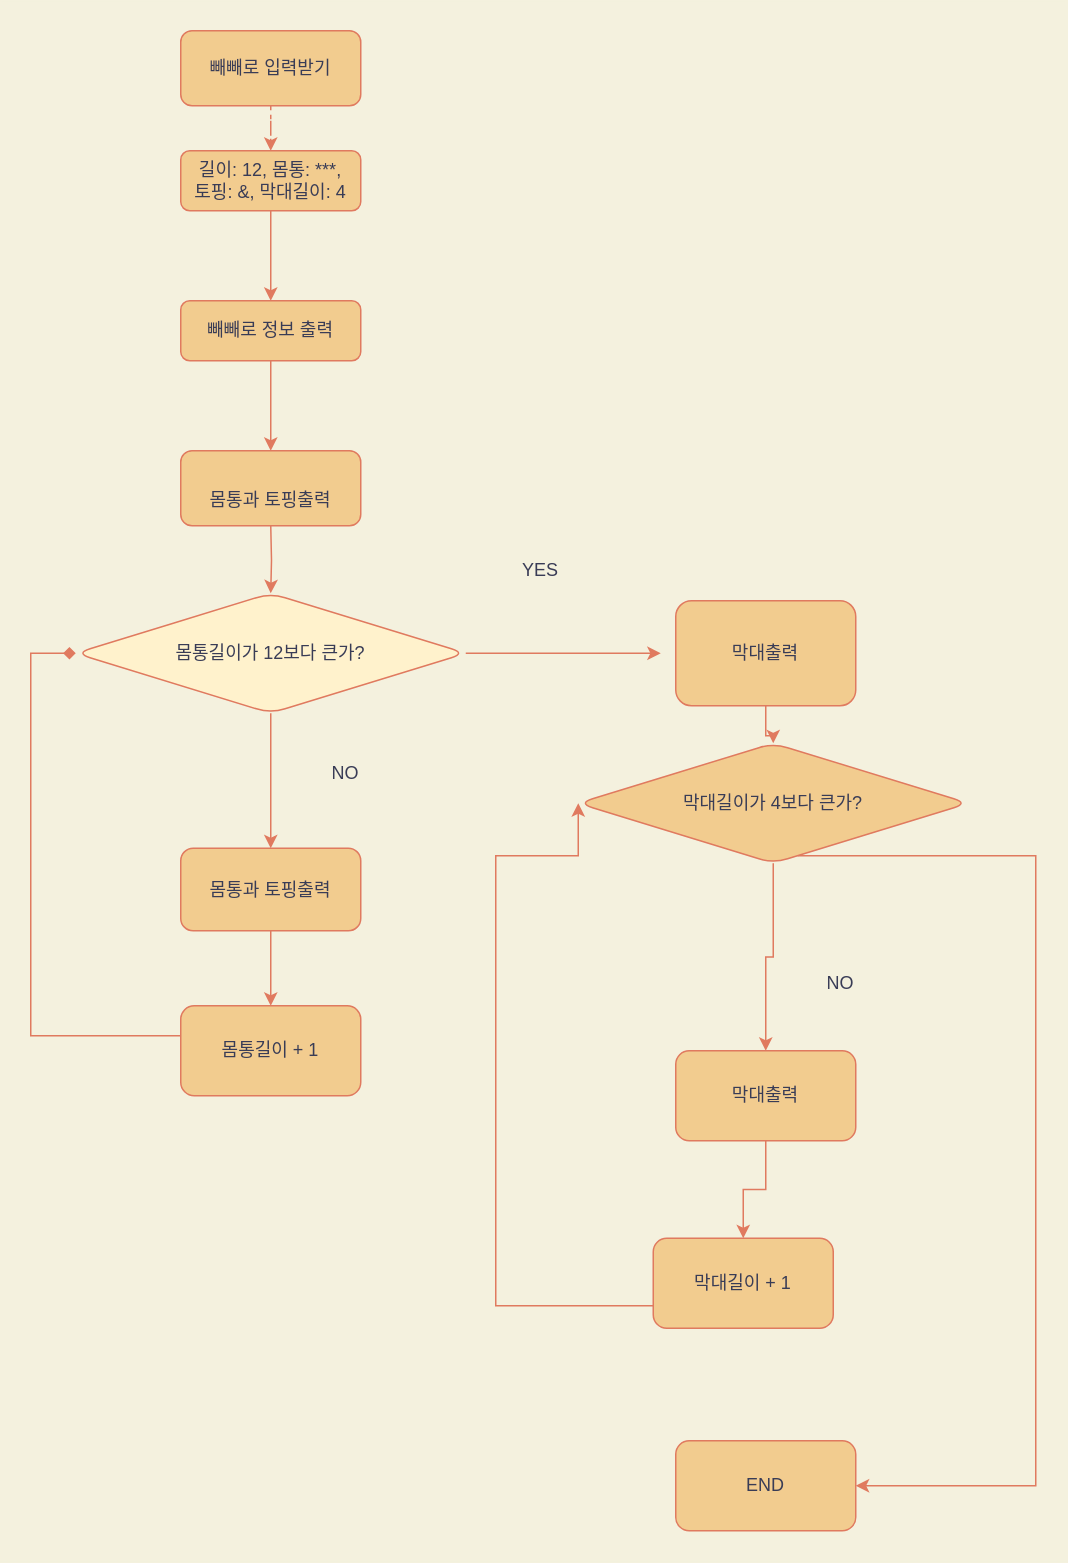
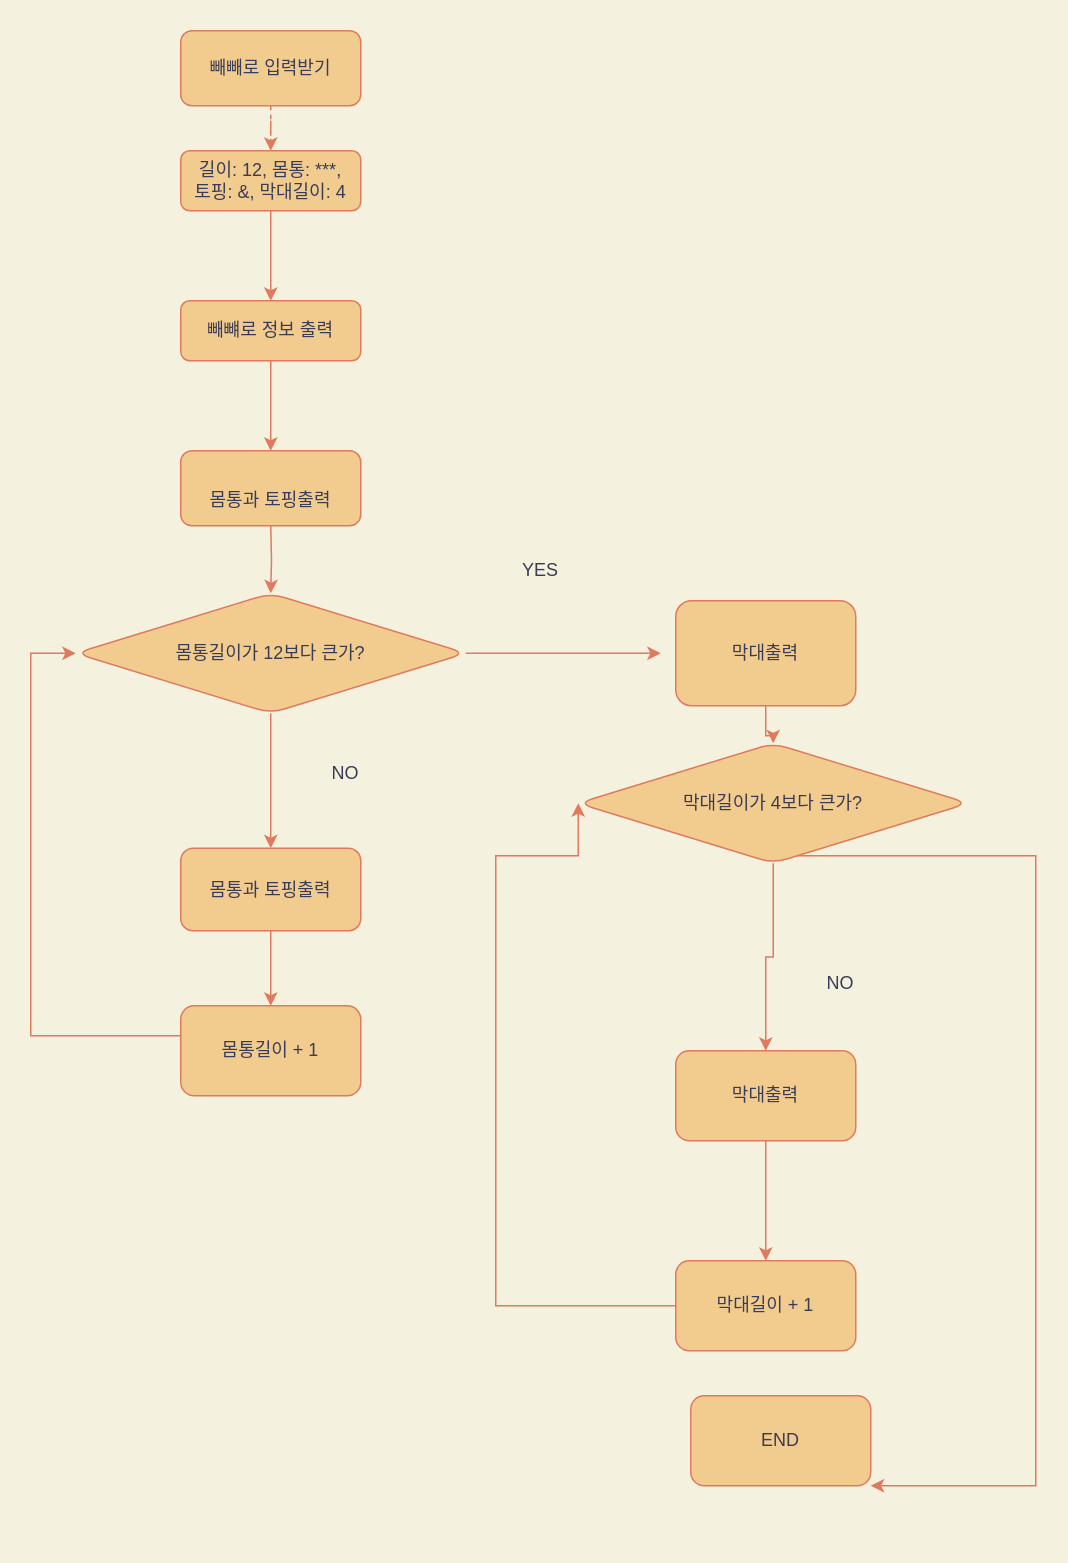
  <mxCell id="0" />
  <mxCell id="1" parent="0" />
  <mxCell id="2" value="" style="edgeStyle=orthogonalEdgeStyle;rounded=0;orthogonalLoop=1;jettySize=auto;html=1;labelBackgroundColor=#F4F1DE;strokeColor=#E07A5F;fontColor=#393C56;dashed=1;" edge="1" parent="1" source="3" target="5"><mxGeometry relative="1" as="geometry" /></mxCell>
  <mxCell id="3" value="빼빼로 입력받기" style="rounded=1;whiteSpace=wrap;html=1;fillColor=#F2CC8F;strokeColor=#E07A5F;fontColor=#393C56;" vertex="1" parent="1"><mxGeometry x="120" y="20" width="120" height="50" as="geometry" /></mxCell>
  <mxCell id="4" style="edgeStyle=orthogonalEdgeStyle;rounded=0;orthogonalLoop=1;jettySize=auto;html=1;entryX=0.5;entryY=0;entryDx=0;entryDy=0;labelBackgroundColor=#F4F1DE;strokeColor=#E07A5F;fontColor=#393C56;" edge="1" parent="1" source="5" target="29"><mxGeometry relative="1" as="geometry" /></mxCell>
  <mxCell id="5" value="길이: 12, 몸통: ***, &lt;br&gt;토핑: &amp;amp;, 막대길이: 4" style="rounded=1;whiteSpace=wrap;html=1;fillColor=#F2CC8F;strokeColor=#E07A5F;fontColor=#393C56;" vertex="1" parent="1"><mxGeometry x="120" y="100" width="120" height="40" as="geometry" /></mxCell>
  <mxCell id="6" value="" style="edgeStyle=orthogonalEdgeStyle;rounded=0;orthogonalLoop=1;jettySize=auto;html=1;labelBackgroundColor=#F4F1DE;strokeColor=#E07A5F;fontColor=#393C56;" edge="1" parent="1" target="10"><mxGeometry relative="1" as="geometry"><mxPoint x="180" y="350" as="sourcePoint" /></mxGeometry></mxCell>
  <mxCell id="7" value="&lt;br&gt;몸통과 토핑출력" style="rounded=1;whiteSpace=wrap;html=1;fillColor=#F2CC8F;strokeColor=#E07A5F;fontColor=#393C56;" vertex="1" parent="1"><mxGeometry x="120" y="300" width="120" height="50" as="geometry" /></mxCell>
  <mxCell id="8" value="" style="edgeStyle=orthogonalEdgeStyle;rounded=0;orthogonalLoop=1;jettySize=auto;html=1;labelBackgroundColor=#F4F1DE;strokeColor=#E07A5F;fontColor=#393C56;" edge="1" parent="1" source="10" target="12"><mxGeometry relative="1" as="geometry" /></mxCell>
  <mxCell id="9" style="edgeStyle=orthogonalEdgeStyle;rounded=0;orthogonalLoop=1;jettySize=auto;html=1;labelBackgroundColor=#F4F1DE;strokeColor=#E07A5F;fontColor=#393C56;" edge="1" parent="1" source="10"><mxGeometry relative="1" as="geometry"><mxPoint x="440" y="435" as="targetPoint" /></mxGeometry></mxCell>
- <mxCell id="10" value="몸통길이가 12보다 큰가?" style="rhombus;whiteSpace=wrap;html=1;rounded=1;fillColor=#fff2cc;strokeColor=#E07A5F;fontColor=#393C56;" vertex="1" parent="1"><mxGeometry x="50" y="395" width="260" height="80" as="geometry" /></mxCell>
+ <mxCell id="10" value="몸통길이가 12보다 큰가?" style="rhombus;whiteSpace=wrap;html=1;rounded=1;fillColor=#F2CC8F;strokeColor=#E07A5F;fontColor=#393C56;" vertex="1" parent="1"><mxGeometry x="50" y="395" width="260" height="80" as="geometry" /></mxCell>
  <mxCell id="11" value="" style="edgeStyle=orthogonalEdgeStyle;rounded=0;orthogonalLoop=1;jettySize=auto;html=1;labelBackgroundColor=#F4F1DE;strokeColor=#E07A5F;fontColor=#393C56;" edge="1" parent="1" source="12" target="14"><mxGeometry relative="1" as="geometry" /></mxCell>
  <mxCell id="12" value="&lt;span&gt;몸통과 토핑출력&lt;/span&gt;" style="whiteSpace=wrap;html=1;rounded=1;fillColor=#F2CC8F;strokeColor=#E07A5F;fontColor=#393C56;" vertex="1" parent="1"><mxGeometry x="120" y="565" width="120" height="55" as="geometry" /></mxCell>
- <mxCell id="13" style="edgeStyle=orthogonalEdgeStyle;rounded=0;orthogonalLoop=1;jettySize=auto;html=1;labelBackgroundColor=#F4F1DE;strokeColor=#E07A5F;fontColor=#393C56;endArrow=diamond;" edge="1" parent="1" source="14" target="10"><mxGeometry relative="1" as="geometry"><Array as="points"><mxPoint x="20" y="690" /><mxPoint x="20" y="435" /></Array></mxGeometry></mxCell>
+ <mxCell id="13" style="edgeStyle=orthogonalEdgeStyle;rounded=0;orthogonalLoop=1;jettySize=auto;html=1;labelBackgroundColor=#F4F1DE;strokeColor=#E07A5F;fontColor=#393C56;" edge="1" parent="1" source="14" target="10"><mxGeometry relative="1" as="geometry"><Array as="points"><mxPoint x="20" y="690" /><mxPoint x="20" y="435" /></Array></mxGeometry></mxCell>
  <mxCell id="14" value="몸통길이 + 1" style="whiteSpace=wrap;html=1;rounded=1;fillColor=#F2CC8F;strokeColor=#E07A5F;fontColor=#393C56;" vertex="1" parent="1"><mxGeometry x="120" y="670" width="120" height="60" as="geometry" /></mxCell>
  <mxCell id="15" style="edgeStyle=orthogonalEdgeStyle;rounded=0;orthogonalLoop=1;jettySize=auto;html=1;labelBackgroundColor=#F4F1DE;strokeColor=#E07A5F;fontColor=#393C56;" edge="1" parent="1" source="16" target="21"><mxGeometry relative="1" as="geometry" /></mxCell>
  <mxCell id="16" value="막대출력" style="rounded=1;whiteSpace=wrap;html=1;fillColor=#F2CC8F;strokeColor=#E07A5F;fontColor=#393C56;" vertex="1" parent="1"><mxGeometry x="450" y="400" width="120" height="70" as="geometry" /></mxCell>
  <mxCell id="17" value="YES" style="text;html=1;strokeColor=none;fillColor=none;align=center;verticalAlign=middle;whiteSpace=wrap;rounded=0;fontColor=#393C56;" vertex="1" parent="1"><mxGeometry x="330" y="365" width="60" height="30" as="geometry" /></mxCell>
  <mxCell id="18" value="NO" style="text;html=1;strokeColor=none;fillColor=none;align=center;verticalAlign=middle;whiteSpace=wrap;rounded=0;fontColor=#393C56;" vertex="1" parent="1"><mxGeometry x="200" y="500" width="60" height="30" as="geometry" /></mxCell>
  <mxCell id="19" value="" style="edgeStyle=orthogonalEdgeStyle;rounded=0;orthogonalLoop=1;jettySize=auto;html=1;labelBackgroundColor=#F4F1DE;strokeColor=#E07A5F;fontColor=#393C56;" edge="1" parent="1" source="21" target="23"><mxGeometry relative="1" as="geometry" /></mxCell>
  <mxCell id="20" value="" style="edgeStyle=orthogonalEdgeStyle;rounded=0;orthogonalLoop=1;jettySize=auto;html=1;labelBackgroundColor=#F4F1DE;strokeColor=#E07A5F;fontColor=#393C56;" edge="1" parent="1" source="21" target="27"><mxGeometry relative="1" as="geometry"><Array as="points"><mxPoint x="690" y="570" /><mxPoint x="690" y="990" /></Array></mxGeometry></mxCell>
  <mxCell id="21" value="막대길이가 4보다 큰가?" style="rhombus;whiteSpace=wrap;html=1;rounded=1;fillColor=#F2CC8F;strokeColor=#E07A5F;fontColor=#393C56;" vertex="1" parent="1"><mxGeometry x="385" y="495" width="260" height="80" as="geometry" /></mxCell>
  <mxCell id="22" value="" style="edgeStyle=orthogonalEdgeStyle;rounded=0;orthogonalLoop=1;jettySize=auto;html=1;labelBackgroundColor=#F4F1DE;strokeColor=#E07A5F;fontColor=#393C56;" edge="1" parent="1" source="23" target="25"><mxGeometry relative="1" as="geometry" /></mxCell>
  <mxCell id="23" value="막대출력" style="whiteSpace=wrap;html=1;rounded=1;fillColor=#F2CC8F;strokeColor=#E07A5F;fontColor=#393C56;" vertex="1" parent="1"><mxGeometry x="450" y="700" width="120" height="60" as="geometry" /></mxCell>
  <mxCell id="24" style="edgeStyle=orthogonalEdgeStyle;rounded=0;orthogonalLoop=1;jettySize=auto;html=1;entryX=0;entryY=0.5;entryDx=0;entryDy=0;labelBackgroundColor=#F4F1DE;strokeColor=#E07A5F;fontColor=#393C56;" edge="1" parent="1" source="25" target="21"><mxGeometry relative="1" as="geometry"><Array as="points"><mxPoint x="330" y="870" /><mxPoint x="330" y="570" /></Array></mxGeometry></mxCell>
- <mxCell id="25" value="막대길이 + 1" style="whiteSpace=wrap;html=1;rounded=1;fillColor=#F2CC8F;strokeColor=#E07A5F;fontColor=#393C56;" vertex="1" parent="1"><mxGeometry x="435" y="825" width="120" height="60" as="geometry" /></mxCell>
+ <mxCell id="25" value="막대길이 + 1" style="whiteSpace=wrap;html=1;rounded=1;fillColor=#F2CC8F;strokeColor=#E07A5F;fontColor=#393C56;" vertex="1" parent="1"><mxGeometry x="450" y="840" width="120" height="60" as="geometry" /></mxCell>
  <mxCell id="26" value="NO" style="text;html=1;strokeColor=none;fillColor=none;align=center;verticalAlign=middle;whiteSpace=wrap;rounded=0;fontColor=#393C56;" vertex="1" parent="1"><mxGeometry x="530" y="640" width="60" height="30" as="geometry" /></mxCell>
- <mxCell id="27" value="END" style="whiteSpace=wrap;html=1;rounded=1;fillColor=#F2CC8F;strokeColor=#E07A5F;fontColor=#393C56;" vertex="1" parent="1"><mxGeometry x="450" y="960" width="120" height="60" as="geometry" /></mxCell>
+ <mxCell id="27" value="END" style="whiteSpace=wrap;html=1;rounded=1;fillColor=#F2CC8F;strokeColor=#E07A5F;fontColor=#393C56;" vertex="1" parent="1"><mxGeometry x="460" y="930" width="120" height="60" as="geometry" /></mxCell>
  <mxCell id="28" style="edgeStyle=orthogonalEdgeStyle;rounded=0;orthogonalLoop=1;jettySize=auto;html=1;entryX=0.5;entryY=0;entryDx=0;entryDy=0;labelBackgroundColor=#F4F1DE;strokeColor=#E07A5F;fontColor=#393C56;" edge="1" parent="1" source="29" target="7"><mxGeometry relative="1" as="geometry" /></mxCell>
- <mxCell id="29" value="빼빼로 정보 출력" style="rounded=1;whiteSpace=wrap;html=1;fillColor=#F2CC8F;strokeColor=#E07A5F;fontColor=#393C56;" vertex="1" parent="1"><mxGeometry x="120" y="200" width="120" height="40" as="geometry" /></mxCell>
+ <mxCell id="29" value="빼뺴로 정보 출력" style="rounded=1;whiteSpace=wrap;html=1;fillColor=#F2CC8F;strokeColor=#E07A5F;fontColor=#393C56;" vertex="1" parent="1"><mxGeometry x="120" y="200" width="120" height="40" as="geometry" /></mxCell>
